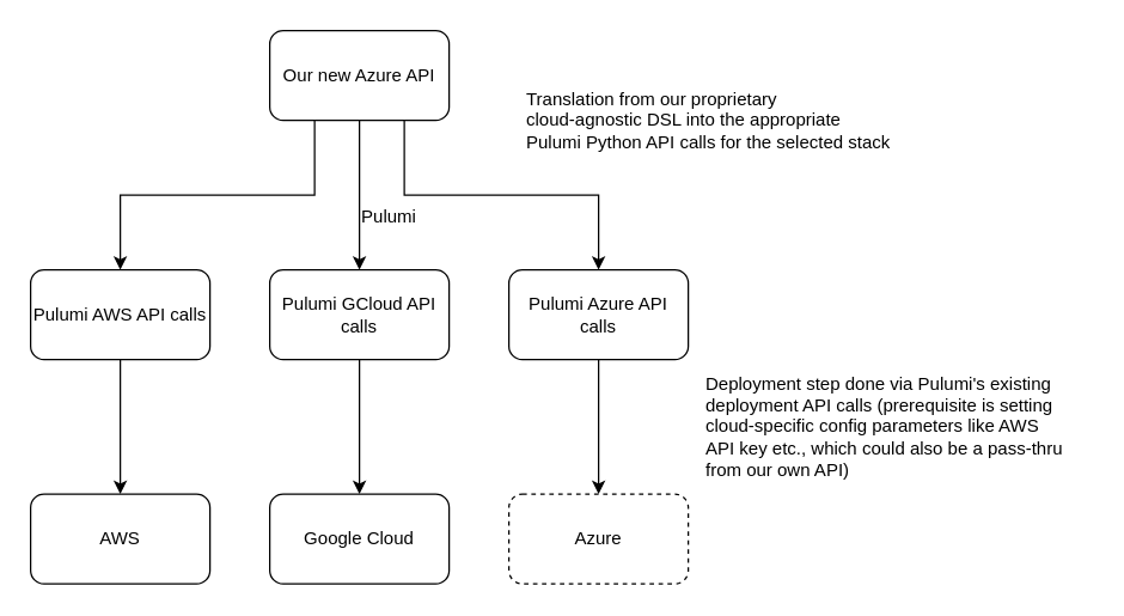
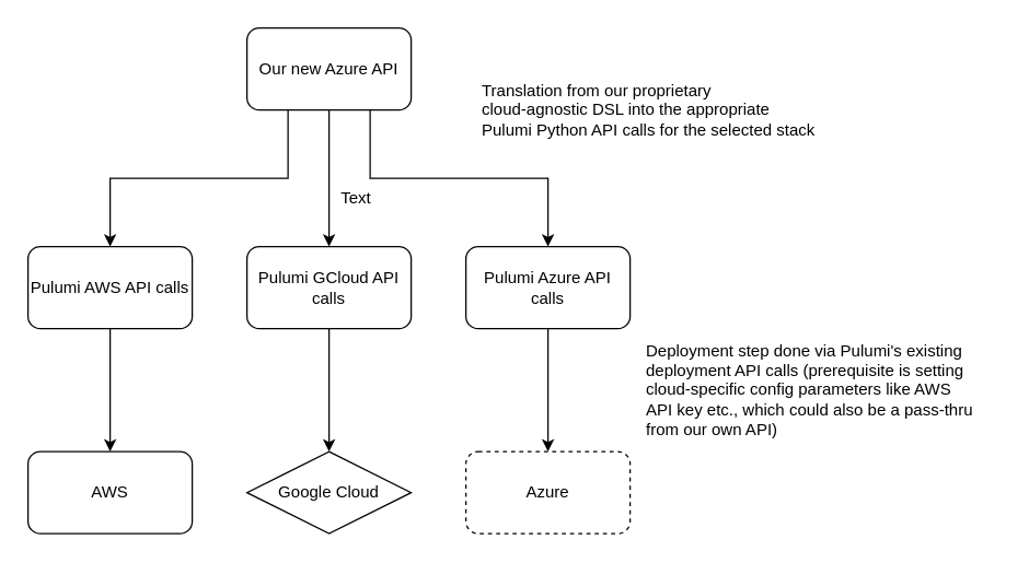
  <mxCell id="0" />
  <mxCell id="1" parent="0" />
  <mxCell id="2" style="edgeStyle=orthogonalEdgeStyle;rounded=0;orthogonalLoop=1;jettySize=auto;html=1;exitX=0.25;exitY=1;exitDx=0;exitDy=0;entryX=0.5;entryY=0;entryDx=0;entryDy=0;" edge="1" parent="1" source="5" target="7"><mxGeometry relative="1" as="geometry" /></mxCell>
  <mxCell id="3" style="edgeStyle=orthogonalEdgeStyle;rounded=0;orthogonalLoop=1;jettySize=auto;html=1;exitX=0.5;exitY=1;exitDx=0;exitDy=0;entryX=0.5;entryY=0;entryDx=0;entryDy=0;" edge="1" parent="1" source="5" target="9"><mxGeometry relative="1" as="geometry" /></mxCell>
  <mxCell id="4" style="edgeStyle=orthogonalEdgeStyle;rounded=0;orthogonalLoop=1;jettySize=auto;html=1;exitX=0.75;exitY=1;exitDx=0;exitDy=0;entryX=0.5;entryY=0;entryDx=0;entryDy=0;" edge="1" parent="1" source="5" target="11"><mxGeometry relative="1" as="geometry" /></mxCell>
  <mxCell id="5" value="Our new Azure API" style="rounded=1;whiteSpace=wrap;html=1;" vertex="1" parent="1"><mxGeometry x="180" y="20" width="120" height="60" as="geometry" /></mxCell>
  <mxCell id="6" style="edgeStyle=orthogonalEdgeStyle;rounded=0;orthogonalLoop=1;jettySize=auto;html=1;exitX=0.5;exitY=1;exitDx=0;exitDy=0;entryX=0.5;entryY=0;entryDx=0;entryDy=0;" edge="1" parent="1" source="7" target="12"><mxGeometry relative="1" as="geometry" /></mxCell>
  <mxCell id="7" value="Pulumi AWS API calls" style="rounded=1;whiteSpace=wrap;html=1;" vertex="1" parent="1"><mxGeometry x="20" y="180" width="120" height="60" as="geometry" /></mxCell>
  <mxCell id="8" style="edgeStyle=orthogonalEdgeStyle;rounded=0;orthogonalLoop=1;jettySize=auto;html=1;exitX=0.5;exitY=1;exitDx=0;exitDy=0;" edge="1" parent="1" source="9" target="13"><mxGeometry relative="1" as="geometry" /></mxCell>
  <mxCell id="9" value="Pulumi GCloud API calls" style="rounded=1;whiteSpace=wrap;html=1;" vertex="1" parent="1"><mxGeometry x="180" y="180" width="120" height="60" as="geometry" /></mxCell>
  <mxCell id="10" style="edgeStyle=orthogonalEdgeStyle;rounded=0;orthogonalLoop=1;jettySize=auto;html=1;exitX=0.5;exitY=1;exitDx=0;exitDy=0;entryX=0.5;entryY=0;entryDx=0;entryDy=0;" edge="1" parent="1" source="11" target="14"><mxGeometry relative="1" as="geometry" /></mxCell>
  <mxCell id="11" value="Pulumi Azure API calls" style="rounded=1;whiteSpace=wrap;html=1;" vertex="1" parent="1"><mxGeometry x="340" y="180" width="120" height="60" as="geometry" /></mxCell>
  <mxCell id="12" value="AWS" style="rounded=1;whiteSpace=wrap;html=1;" vertex="1" parent="1"><mxGeometry x="20" y="330" width="120" height="60" as="geometry" /></mxCell>
- <mxCell id="13" value="Google Cloud" style="rounded=1;whiteSpace=wrap;html=1;" vertex="1" parent="1"><mxGeometry x="180" y="330" width="120" height="60" as="geometry" /></mxCell>
+ <mxCell id="13" value="Google Cloud" style="rhombus;whiteSpace=wrap;html=1;" vertex="1" parent="1"><mxGeometry x="180" y="330" width="120" height="60" as="geometry" /></mxCell>
  <mxCell id="14" value="Azure" style="rounded=1;whiteSpace=wrap;html=1;dashed=1;" vertex="1" parent="1"><mxGeometry x="340" y="330" width="120" height="60" as="geometry" /></mxCell>
  <mxCell id="15" value="Translation from our proprietary&amp;nbsp;&lt;div&gt;cloud-agnostic DSL into the appropriate&lt;/div&gt;&lt;div style=&quot;&quot;&gt;Pulumi Python API calls for the selected stack&lt;/div&gt;" style="text;html=1;align=left;verticalAlign=middle;resizable=0;points=[];autosize=1;strokeColor=none;fillColor=none;rotation=0;" vertex="1" parent="1"><mxGeometry x="350" y="50" width="270" height="60" as="geometry" /></mxCell>
- <mxCell id="16" value="Pulumi" style="text;html=1;align=center;verticalAlign=middle;whiteSpace=wrap;rounded=0;" vertex="1" parent="1"><mxGeometry x="230" y="130" width="60" height="30" as="geometry" /></mxCell>
+ <mxCell id="16" value="Text" style="text;html=1;align=center;verticalAlign=middle;whiteSpace=wrap;rounded=0;" vertex="1" parent="1"><mxGeometry x="230" y="130" width="60" height="30" as="geometry" /></mxCell>
  <mxCell id="17" value="Deployment step done via Pulumi's existing&lt;div&gt;deployment API calls (prerequisite is setting&amp;nbsp;&lt;/div&gt;&lt;div&gt;cloud-specific config parameters like AWS&amp;nbsp;&lt;/div&gt;&lt;div&gt;API key etc., which could also be a pass-thru&lt;/div&gt;&lt;div&gt;from our own API)&lt;/div&gt;" style="text;html=1;align=left;verticalAlign=middle;resizable=0;points=[];autosize=1;strokeColor=none;fillColor=none;" vertex="1" parent="1"><mxGeometry x="470" y="240" width="260" height="90" as="geometry" /></mxCell>
